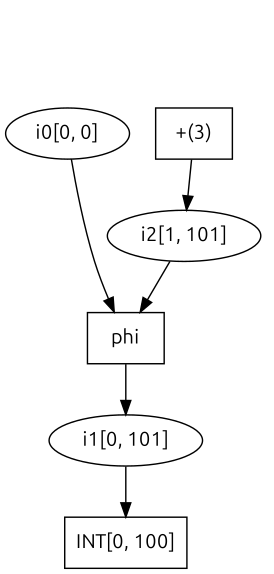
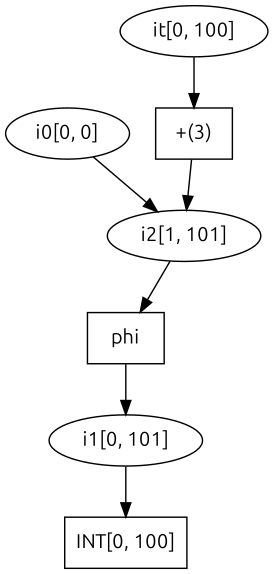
  digraph {
    fontname=Ubuntu
    node [fontname=Ubuntu]
    edge [fontname=Ubuntu]
    n1 [label=" i1[0, 101] "]
    n2 [label="INT[0, 100]" shape=box]
    n3 [label=" i0[0, 0] "]
    n4 [label=" phi " shape=box]
    n5 [label=" i2[1, 101] "]
+   n6 [label=" it[0, 100] "]
    n7 [label="+(3)" shape=box]
    n1 -> n2
-   n3 -> n4
+   n3 -> n5
    n4 -> n1
    n5 -> n4
+   n6 -> n7
    n7 -> n5
  }
